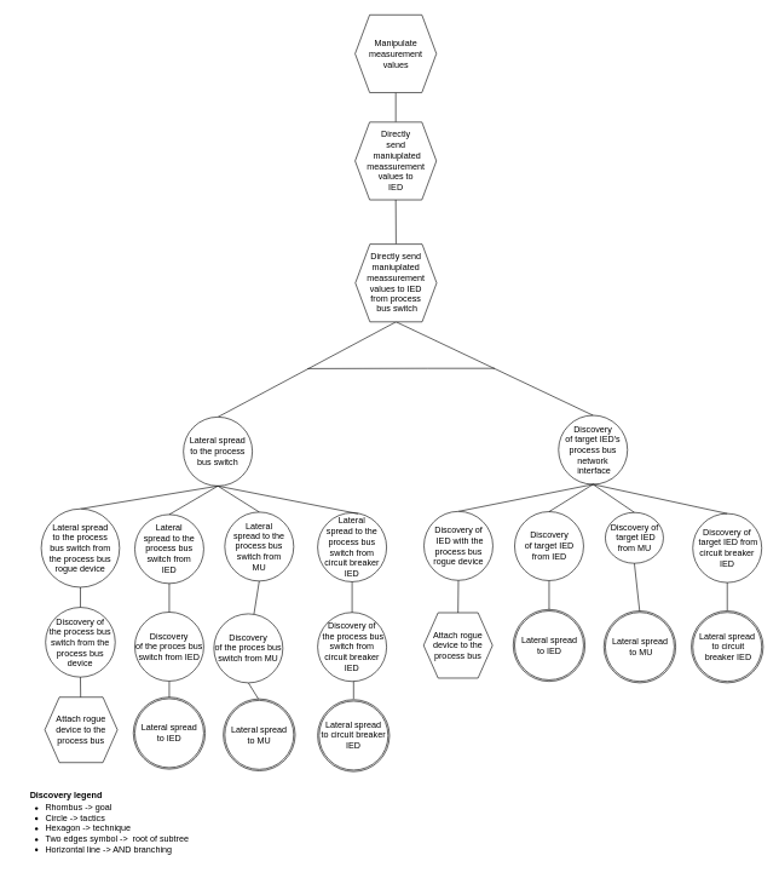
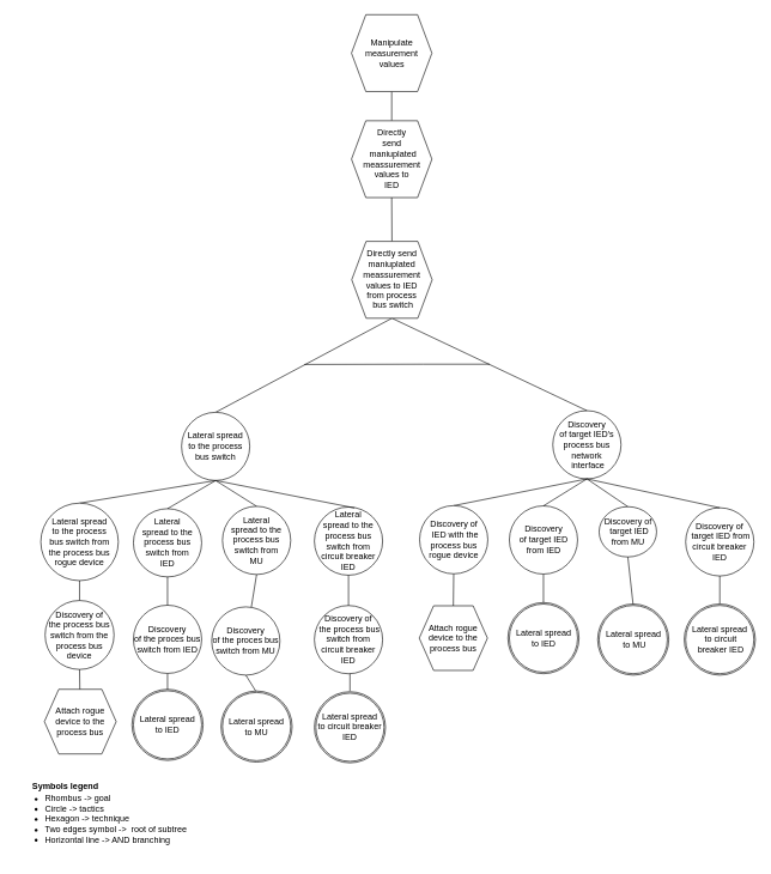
  <mxCell id="0" />
  <mxCell id="1" parent="0" />
- <mxCell id="2" value="&lt;font style=&quot;font-size: 12px&quot;&gt;Discovery legend&lt;/font&gt;" style="text;strokeColor=none;fillColor=none;html=1;fontSize=24;fontStyle=1;verticalAlign=middle;align=center;" parent="1" vertex="1"><mxGeometry x="40" y="1070" width="100" height="40" as="geometry" /></mxCell>
+ <mxCell id="2" value="&lt;font style=&quot;font-size: 12px&quot;&gt;Symbols legend&lt;/font&gt;" style="text;strokeColor=none;fillColor=none;html=1;fontSize=24;fontStyle=1;verticalAlign=middle;align=center;" parent="1" vertex="1"><mxGeometry x="40" y="1070" width="100" height="40" as="geometry" /></mxCell>
  <mxCell id="3" value="&lt;ul&gt;&lt;li&gt;&lt;span&gt;Rhombus -&amp;gt; goal&lt;/span&gt;&lt;/li&gt;&lt;li&gt;&lt;span&gt;Circle -&amp;gt; tactics&lt;/span&gt;&lt;br&gt;&lt;/li&gt;&lt;li&gt;Hexagon -&amp;gt; technique&lt;/li&gt;&lt;li&gt;Two edges symbol -&amp;gt;&amp;nbsp; root of subtree&lt;/li&gt;&lt;li&gt;Horizontal line -&amp;gt; AND branching&lt;/li&gt;&lt;/ul&gt;" style="text;strokeColor=none;fillColor=none;html=1;whiteSpace=wrap;verticalAlign=middle;overflow=hidden;fontSize=12;" parent="1" vertex="1"><mxGeometry x="20" y="1085" width="256" height="110" as="geometry" /></mxCell>
  <mxCell id="4" value="" style="endArrow=none;html=1;rounded=0;exitX=0.5;exitY=0;exitDx=0;exitDy=0;entryX=0.5;entryY=1;entryDx=0;entryDy=0;" parent="1" source="5" target="6" edge="1"><mxGeometry width="50" height="50" relative="1" as="geometry"><mxPoint x="1746.84" y="161.5" as="sourcePoint" /><mxPoint x="2495.38" y="80.5" as="targetPoint" /></mxGeometry></mxCell>
  <mxCell id="5" value="Directly &lt;br&gt;send&lt;br&gt;&amp;nbsp;maniuplated meassurement values to &lt;br&gt;IED" style="shape=hexagon;perimeter=hexagonPerimeter2;whiteSpace=wrap;html=1;fixedSize=1;" parent="1" vertex="1"><mxGeometry x="488.63" y="167.64" width="112" height="107" as="geometry" /></mxCell>
  <mxCell id="6" value="Manipulate measurement values" style="shape=hexagon;perimeter=hexagonPerimeter2;whiteSpace=wrap;html=1;fixedSize=1;" parent="1" vertex="1"><mxGeometry x="488.63" y="20" width="112" height="107" as="geometry" /></mxCell>
  <mxCell id="7" value="" style="endArrow=none;html=1;rounded=0;exitX=0.5;exitY=1;exitDx=0;exitDy=0;" parent="1" source="8" edge="1"><mxGeometry width="50" height="50" relative="1" as="geometry"><mxPoint x="199.75" y="937.34" as="sourcePoint" /><mxPoint x="232.5" y="960.21" as="targetPoint" /><Array as="points" /></mxGeometry></mxCell>
  <mxCell id="8" value="Discovery&lt;br&gt;of the proces bus switch from IED" style="ellipse;whiteSpace=wrap;html=1;aspect=fixed;" parent="1" vertex="1"><mxGeometry x="185" y="842.21" width="95" height="95" as="geometry" /></mxCell>
  <mxCell id="9" value="Lateral&lt;br&gt;&amp;nbsp;spread to the&amp;nbsp;&lt;br&gt;process bus switch from &lt;br&gt;IED" style="ellipse;whiteSpace=wrap;html=1;aspect=fixed;" parent="1" vertex="1"><mxGeometry x="185" y="707.84" width="95" height="95" as="geometry" /></mxCell>
  <mxCell id="10" value="" style="endArrow=none;html=1;rounded=0;entryX=0.5;entryY=1;entryDx=0;entryDy=0;" parent="1" source="8" target="9" edge="1"><mxGeometry width="50" height="50" relative="1" as="geometry"><mxPoint x="233" y="828.34" as="sourcePoint" /><mxPoint x="-25.62" y="839.84" as="targetPoint" /><Array as="points" /></mxGeometry></mxCell>
  <mxCell id="11" value="" style="endArrow=none;html=1;rounded=0;entryX=0.5;entryY=0;entryDx=0;entryDy=0;exitX=0.5;exitY=1;exitDx=0;exitDy=0;" parent="1" source="5" target="33" edge="1"><mxGeometry width="50" height="50" relative="1" as="geometry"><mxPoint x="1121" y="227.01" as="sourcePoint" /><mxPoint x="583" y="322.77" as="targetPoint" /></mxGeometry></mxCell>
  <mxCell id="12" value="" style="endArrow=none;html=1;rounded=0;entryX=0.5;entryY=0;entryDx=0;entryDy=0;exitX=0.5;exitY=1;exitDx=0;exitDy=0;" parent="1" source="17" edge="1"><mxGeometry width="50" height="50" relative="1" as="geometry"><mxPoint x="781" y="820" as="sourcePoint" /><mxPoint x="756" y="839.89" as="targetPoint" /></mxGeometry></mxCell>
  <mxCell id="13" value="Discovery&lt;br&gt;of target IED's process bus network&lt;br&gt;&amp;nbsp;interface" style="ellipse;whiteSpace=wrap;html=1;aspect=fixed;" parent="1" vertex="1"><mxGeometry x="769" y="571.33" width="95" height="95" as="geometry" /></mxCell>
  <mxCell id="14" value="" style="endArrow=none;html=1;rounded=0;exitX=0.5;exitY=0;exitDx=0;exitDy=0;entryX=0.5;entryY=1;entryDx=0;entryDy=0;" parent="1" source="13" target="33" edge="1"><mxGeometry width="50" height="50" relative="1" as="geometry"><mxPoint x="231.25" y="549.89" as="sourcePoint" /><mxPoint x="679" y="396.63" as="targetPoint" /></mxGeometry></mxCell>
  <mxCell id="15" value="" style="endArrow=none;html=1;rounded=0;entryX=0.5;entryY=1;entryDx=0;entryDy=0;exitX=0.5;exitY=0;exitDx=0;exitDy=0;" parent="1" source="9" target="32" edge="1"><mxGeometry width="50" height="50" relative="1" as="geometry"><mxPoint x="276.5" y="818.28" as="sourcePoint" /><mxPoint x="266.5" y="653.78" as="targetPoint" /><Array as="points" /></mxGeometry></mxCell>
  <mxCell id="16" value="" style="endArrow=none;html=1;rounded=0;exitX=0.5;exitY=1;exitDx=0;exitDy=0;entryX=0.5;entryY=0;entryDx=0;entryDy=0;" parent="1" source="33" target="32" edge="1"><mxGeometry width="50" height="50" relative="1" as="geometry"><mxPoint x="481" y="413.41" as="sourcePoint" /><mxPoint x="534.5" y="458.54" as="targetPoint" /><Array as="points" /></mxGeometry></mxCell>
  <mxCell id="17" value="Discovery&lt;br&gt;of target IED from IED" style="ellipse;whiteSpace=wrap;html=1;aspect=fixed;" parent="1" vertex="1"><mxGeometry x="708.5" y="703.89" width="95" height="95" as="geometry" /></mxCell>
  <mxCell id="18" value="" style="endArrow=none;html=1;rounded=0;entryX=0.5;entryY=0;entryDx=0;entryDy=0;exitX=0.5;exitY=1;exitDx=0;exitDy=0;" parent="1" source="13" target="17" edge="1"><mxGeometry width="50" height="50" relative="1" as="geometry"><mxPoint x="753.5" y="661.71" as="sourcePoint" /><mxPoint x="750" y="636.09" as="targetPoint" /></mxGeometry></mxCell>
  <mxCell id="19" value="Discovery of&lt;br&gt;&amp;nbsp;target IED from MU" style="ellipse;whiteSpace=wrap;html=1;aspect=fixed;" parent="1" vertex="1"><mxGeometry x="833.5" y="705.03" width="80" height="70" as="geometry" /></mxCell>
  <mxCell id="20" value="" style="endArrow=none;html=1;rounded=0;entryX=0.5;entryY=1;entryDx=0;entryDy=0;" parent="1" target="19" edge="1"><mxGeometry width="50" height="50" relative="1" as="geometry"><mxPoint x="881" y="843.03" as="sourcePoint" /><mxPoint x="893.5" y="806.53" as="targetPoint" /><Array as="points" /></mxGeometry></mxCell>
  <mxCell id="21" value="" style="endArrow=none;html=1;rounded=0;entryX=0.5;entryY=0;entryDx=0;entryDy=0;exitX=0.5;exitY=1;exitDx=0;exitDy=0;" parent="1" source="13" target="19" edge="1"><mxGeometry width="50" height="50" relative="1" as="geometry"><mxPoint x="881" y="649.63" as="sourcePoint" /><mxPoint x="904.5" y="648.25" as="targetPoint" /></mxGeometry></mxCell>
  <mxCell id="22" value="" style="endArrow=none;html=1;rounded=0;" parent="1" edge="1"><mxGeometry width="50" height="50" relative="1" as="geometry"><mxPoint x="423" y="507" as="sourcePoint" /><mxPoint x="681" y="506.62" as="targetPoint" /><Array as="points"><mxPoint x="589" y="506.62" /></Array></mxGeometry></mxCell>
  <mxCell id="23" value="" style="endArrow=none;html=1;rounded=0;entryX=0.5;entryY=0;entryDx=0;entryDy=0;exitX=0.5;exitY=1;exitDx=0;exitDy=0;" parent="1" source="13" target="26" edge="1"><mxGeometry width="50" height="50" relative="1" as="geometry"><mxPoint x="755.5" y="661.71" as="sourcePoint" /><mxPoint x="640.75" y="687.9" as="targetPoint" /></mxGeometry></mxCell>
  <mxCell id="24" value="Attach rogue device to the process bus" style="shape=hexagon;perimeter=hexagonPerimeter2;whiteSpace=wrap;html=1;fixedSize=1;" parent="1" vertex="1"><mxGeometry x="583" y="843.06" width="95" height="90" as="geometry" /></mxCell>
  <mxCell id="25" value="" style="endArrow=none;html=1;rounded=0;entryX=0.5;entryY=0;entryDx=0;entryDy=0;exitX=0.5;exitY=1;exitDx=0;exitDy=0;" parent="1" source="26" target="24" edge="1"><mxGeometry width="50" height="50" relative="1" as="geometry"><mxPoint x="630.25" y="1015.06" as="sourcePoint" /><mxPoint x="610.25" y="1055.06" as="targetPoint" /></mxGeometry></mxCell>
  <mxCell id="26" value="Discovery of&lt;br&gt;&amp;nbsp;IED with the process bus rogue device" style="ellipse;whiteSpace=wrap;html=1;aspect=fixed;" parent="1" vertex="1"><mxGeometry x="583.5" y="703.56" width="95" height="95" as="geometry" /></mxCell>
  <mxCell id="27" value="" style="endArrow=none;html=1;rounded=0;exitX=0.5;exitY=1;exitDx=0;exitDy=0;" parent="1" source="28" edge="1"><mxGeometry width="50" height="50" relative="1" as="geometry"><mxPoint x="323.75" y="933.99" as="sourcePoint" /><mxPoint x="356.5" y="963.7" as="targetPoint" /><Array as="points" /></mxGeometry></mxCell>
  <mxCell id="28" value="Discovery&lt;br&gt;of the proces bus switch from MU" style="ellipse;whiteSpace=wrap;html=1;aspect=fixed;" parent="1" vertex="1"><mxGeometry x="294" y="844.59" width="95" height="95" as="geometry" /></mxCell>
  <mxCell id="29" value="Lateral&lt;br&gt;&amp;nbsp;spread to the&amp;nbsp;&lt;br&gt;process bus switch from &lt;br&gt;MU" style="ellipse;whiteSpace=wrap;html=1;aspect=fixed;" parent="1" vertex="1"><mxGeometry x="309" y="704.49" width="95" height="95" as="geometry" /></mxCell>
  <mxCell id="30" value="" style="endArrow=none;html=1;rounded=0;entryX=0.5;entryY=1;entryDx=0;entryDy=0;" parent="1" source="28" target="29" edge="1"><mxGeometry width="50" height="50" relative="1" as="geometry"><mxPoint x="357" y="824.99" as="sourcePoint" /><mxPoint x="98.38" y="836.49" as="targetPoint" /><Array as="points" /></mxGeometry></mxCell>
  <mxCell id="31" value="" style="endArrow=none;html=1;rounded=0;entryX=0.5;entryY=1;entryDx=0;entryDy=0;exitX=0.5;exitY=0;exitDx=0;exitDy=0;" parent="1" source="29" target="32" edge="1"><mxGeometry width="50" height="50" relative="1" as="geometry"><mxPoint x="276.5" y="715.05" as="sourcePoint" /><mxPoint x="356.5" y="662.45" as="targetPoint" /><Array as="points" /></mxGeometry></mxCell>
  <mxCell id="32" value="Lateral spread &lt;br&gt;to the process bus switch" style="ellipse;whiteSpace=wrap;html=1;aspect=fixed;" parent="1" vertex="1"><mxGeometry x="252" y="573.6" width="95" height="95" as="geometry" /></mxCell>
  <mxCell id="33" value="Directly send maniuplated meassurement values&amp;nbsp;to IED &lt;br&gt;from process&lt;br&gt;&amp;nbsp;bus switch" style="shape=hexagon;perimeter=hexagonPerimeter2;whiteSpace=wrap;html=1;fixedSize=1;" parent="1" vertex="1"><mxGeometry x="489" y="335.62" width="112" height="107" as="geometry" /></mxCell>
  <mxCell id="34" value="Discovery of&lt;br&gt;&amp;nbsp;target IED from circuit breaker IED" style="ellipse;whiteSpace=wrap;html=1;aspect=fixed;" parent="1" vertex="1"><mxGeometry x="954" y="706.56" width="95" height="95" as="geometry" /></mxCell>
  <mxCell id="35" value="" style="endArrow=none;html=1;rounded=0;entryX=0.5;entryY=1;entryDx=0;entryDy=0;" parent="1" target="34" edge="1"><mxGeometry width="50" height="50" relative="1" as="geometry"><mxPoint x="1001.5" y="840.56" as="sourcePoint" /><mxPoint x="1014" y="804.06" as="targetPoint" /><Array as="points" /></mxGeometry></mxCell>
  <mxCell id="36" value="" style="endArrow=none;html=1;rounded=0;exitX=0.5;exitY=1;exitDx=0;exitDy=0;entryX=0.5;entryY=0;entryDx=0;entryDy=0;" parent="1" source="13" target="34" edge="1"><mxGeometry width="50" height="50" relative="1" as="geometry"><mxPoint x="893.5" y="637.11" as="sourcePoint" /><mxPoint x="791.5" y="698.65" as="targetPoint" /></mxGeometry></mxCell>
  <mxCell id="37" value="Discovery of&lt;br&gt;&amp;nbsp;the process&amp;nbsp;bus switch from circuit breaker IED" style="ellipse;whiteSpace=wrap;html=1;aspect=fixed;" parent="1" vertex="1"><mxGeometry x="437" y="842.66" width="95" height="95" as="geometry" /></mxCell>
  <mxCell id="38" value="Lateral&lt;br&gt;&amp;nbsp;spread to the&amp;nbsp;&lt;br&gt;process bus switch from &lt;br&gt;circuit breaker IED" style="ellipse;whiteSpace=wrap;html=1;aspect=fixed;" parent="1" vertex="1"><mxGeometry x="437" y="705.49" width="95" height="95" as="geometry" /></mxCell>
  <mxCell id="39" value="" style="endArrow=none;html=1;rounded=0;entryX=0.5;entryY=1;entryDx=0;entryDy=0;" parent="1" source="37" target="38" edge="1"><mxGeometry width="50" height="50" relative="1" as="geometry"><mxPoint x="485" y="825.99" as="sourcePoint" /><mxPoint x="226.38" y="837.49" as="targetPoint" /><Array as="points" /></mxGeometry></mxCell>
  <mxCell id="40" value="" style="endArrow=none;html=1;rounded=0;exitX=0.589;exitY=0.014;exitDx=0;exitDy=0;exitPerimeter=0;entryX=0.5;entryY=1;entryDx=0;entryDy=0;" parent="1" source="38" target="32" edge="1"><mxGeometry width="50" height="50" relative="1" as="geometry"><mxPoint x="420" y="693.28" as="sourcePoint" /><mxPoint x="359" y="641.77" as="targetPoint" /><Array as="points" /></mxGeometry></mxCell>
  <mxCell id="41" value="" style="ellipse;whiteSpace=wrap;html=1;aspect=fixed;" parent="1" vertex="1"><mxGeometry x="183" y="959.32" width="99" height="99" as="geometry" /></mxCell>
  <mxCell id="42" value="Lateral spread&lt;br&gt;to IED" style="ellipse;whiteSpace=wrap;html=1;aspect=fixed;" parent="1" vertex="1"><mxGeometry x="185" y="961.32" width="95" height="95" as="geometry" /></mxCell>
  <mxCell id="43" value="" style="ellipse;whiteSpace=wrap;html=1;aspect=fixed;" parent="1" vertex="1"><mxGeometry x="307" y="961.7" width="99" height="99" as="geometry" /></mxCell>
  <mxCell id="44" value="Lateral spread&lt;br&gt;to MU" style="ellipse;whiteSpace=wrap;html=1;aspect=fixed;" parent="1" vertex="1"><mxGeometry x="309" y="963.7" width="95" height="95" as="geometry" /></mxCell>
  <mxCell id="45" value="" style="endArrow=none;html=1;rounded=0;exitX=0.5;exitY=1;exitDx=0;exitDy=0;" parent="1" edge="1"><mxGeometry width="50" height="50" relative="1" as="geometry"><mxPoint x="486.5" y="937.66" as="sourcePoint" /><mxPoint x="486.5" y="961.77" as="targetPoint" /><Array as="points" /></mxGeometry></mxCell>
  <mxCell id="46" value="" style="ellipse;whiteSpace=wrap;html=1;aspect=fixed;" parent="1" vertex="1"><mxGeometry x="437" y="962.7" width="99" height="99" as="geometry" /></mxCell>
  <mxCell id="47" value="Lateral spread&lt;br&gt;to circuit breaker IED" style="ellipse;whiteSpace=wrap;html=1;aspect=fixed;" parent="1" vertex="1"><mxGeometry x="439" y="964.7" width="95" height="95" as="geometry" /></mxCell>
  <mxCell id="48" value="" style="ellipse;whiteSpace=wrap;html=1;aspect=fixed;" parent="1" vertex="1"><mxGeometry x="706.5" y="838.56" width="99" height="99" as="geometry" /></mxCell>
  <mxCell id="49" value="Lateral spread&lt;br&gt;to IED" style="ellipse;whiteSpace=wrap;html=1;aspect=fixed;" parent="1" vertex="1"><mxGeometry x="708.5" y="840.56" width="95" height="95" as="geometry" /></mxCell>
  <mxCell id="50" value="" style="ellipse;whiteSpace=wrap;html=1;aspect=fixed;" parent="1" vertex="1"><mxGeometry x="831.5" y="840.56" width="99" height="99" as="geometry" /></mxCell>
  <mxCell id="51" value="Lateral spread&lt;br&gt;&amp;nbsp;to MU" style="ellipse;whiteSpace=wrap;html=1;aspect=fixed;" parent="1" vertex="1"><mxGeometry x="833.5" y="842.56" width="95" height="95" as="geometry" /></mxCell>
  <mxCell id="52" value="" style="ellipse;whiteSpace=wrap;html=1;aspect=fixed;" parent="1" vertex="1"><mxGeometry x="952" y="840.56" width="99" height="99" as="geometry" /></mxCell>
  <mxCell id="53" value="Lateral spread&lt;br&gt;&amp;nbsp;to circuit&lt;br&gt;&amp;nbsp;breaker IED" style="ellipse;whiteSpace=wrap;html=1;aspect=fixed;" parent="1" vertex="1"><mxGeometry x="954" y="842.56" width="95" height="95" as="geometry" /></mxCell>
  <mxCell id="54" value="" style="endArrow=none;html=1;rounded=0;entryX=0.5;entryY=0;entryDx=0;entryDy=0;exitX=0.5;exitY=1;exitDx=0;exitDy=0;" parent="1" source="32" target="55" edge="1"><mxGeometry width="50" height="50" relative="1" as="geometry"><mxPoint x="271.5" y="653" as="sourcePoint" /><mxPoint x="125" y="884.22" as="targetPoint" /></mxGeometry></mxCell>
  <mxCell id="55" value="Lateral spread &lt;br&gt;to the process &lt;br&gt;bus switch from &lt;br&gt;the process bus&lt;br&gt;rogue device" style="ellipse;whiteSpace=wrap;html=1;aspect=fixed;" parent="1" vertex="1"><mxGeometry x="56.03" y="700.09" width="107.93" height="107.93" as="geometry" /></mxCell>
  <mxCell id="56" value="Discovery of &lt;br&gt;the process bus switch from the process bus device" style="ellipse;whiteSpace=wrap;html=1;aspect=fixed;" parent="1" vertex="1"><mxGeometry x="62" y="835.69" width="96" height="96" as="geometry" /></mxCell>
  <mxCell id="57" value="Attach rogue device to the process bus" style="shape=hexagon;perimeter=hexagonPerimeter2;whiteSpace=wrap;html=1;fixedSize=1;" parent="1" vertex="1"><mxGeometry x="61" y="959.32" width="100" height="90" as="geometry" /></mxCell>
  <mxCell id="58" value="" style="endArrow=none;html=1;rounded=0;entryX=0.5;entryY=1;entryDx=0;entryDy=0;" parent="1" source="57" target="56" edge="1"><mxGeometry width="50" height="50" relative="1" as="geometry"><mxPoint x="119" y="719.8" as="sourcePoint" /><mxPoint x="91" y="940" as="targetPoint" /><Array as="points" /></mxGeometry></mxCell>
  <mxCell id="59" value="" style="endArrow=none;html=1;rounded=0;entryX=0.5;entryY=1;entryDx=0;entryDy=0;" parent="1" source="56" target="55" edge="1"><mxGeometry width="50" height="50" relative="1" as="geometry"><mxPoint x="109" y="832.3" as="sourcePoint" /><mxPoint x="71" y="810" as="targetPoint" /><Array as="points" /></mxGeometry></mxCell>
